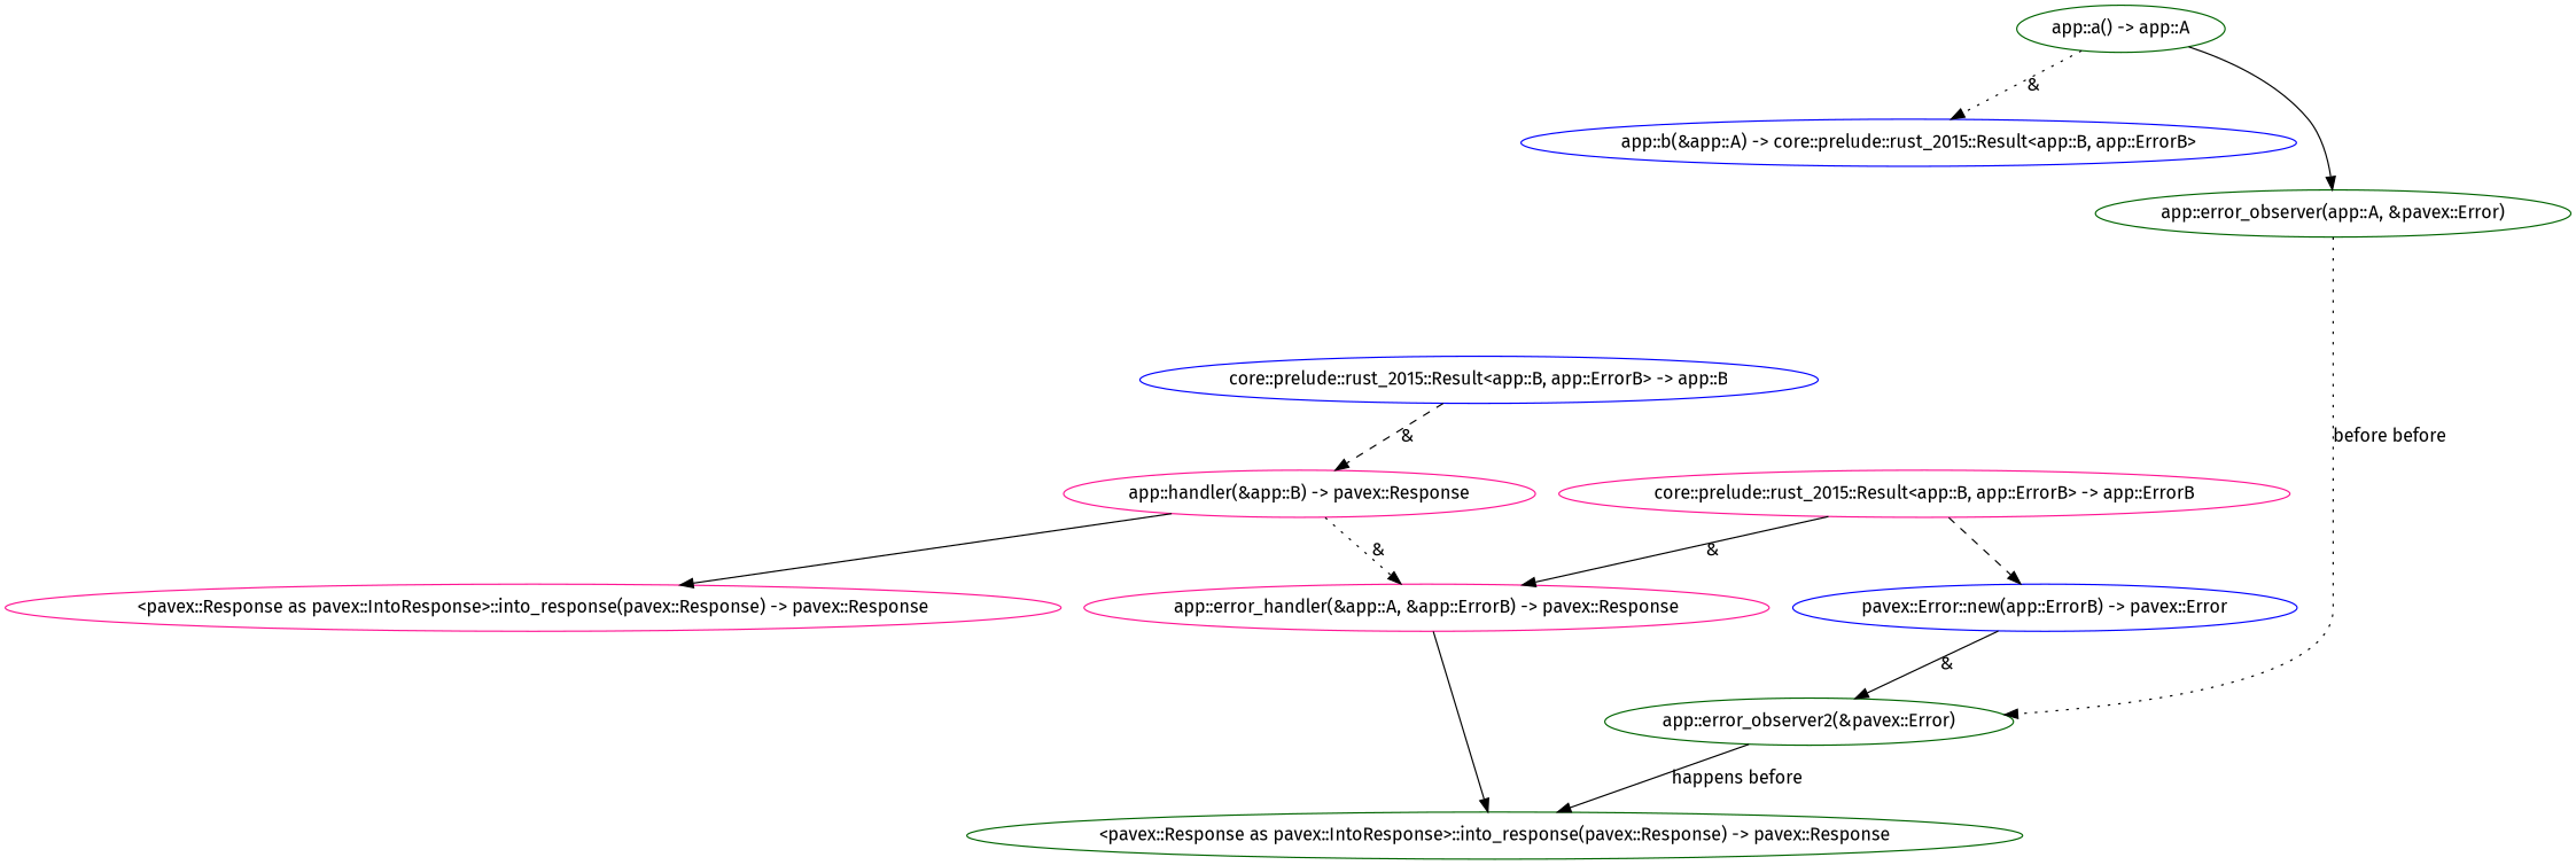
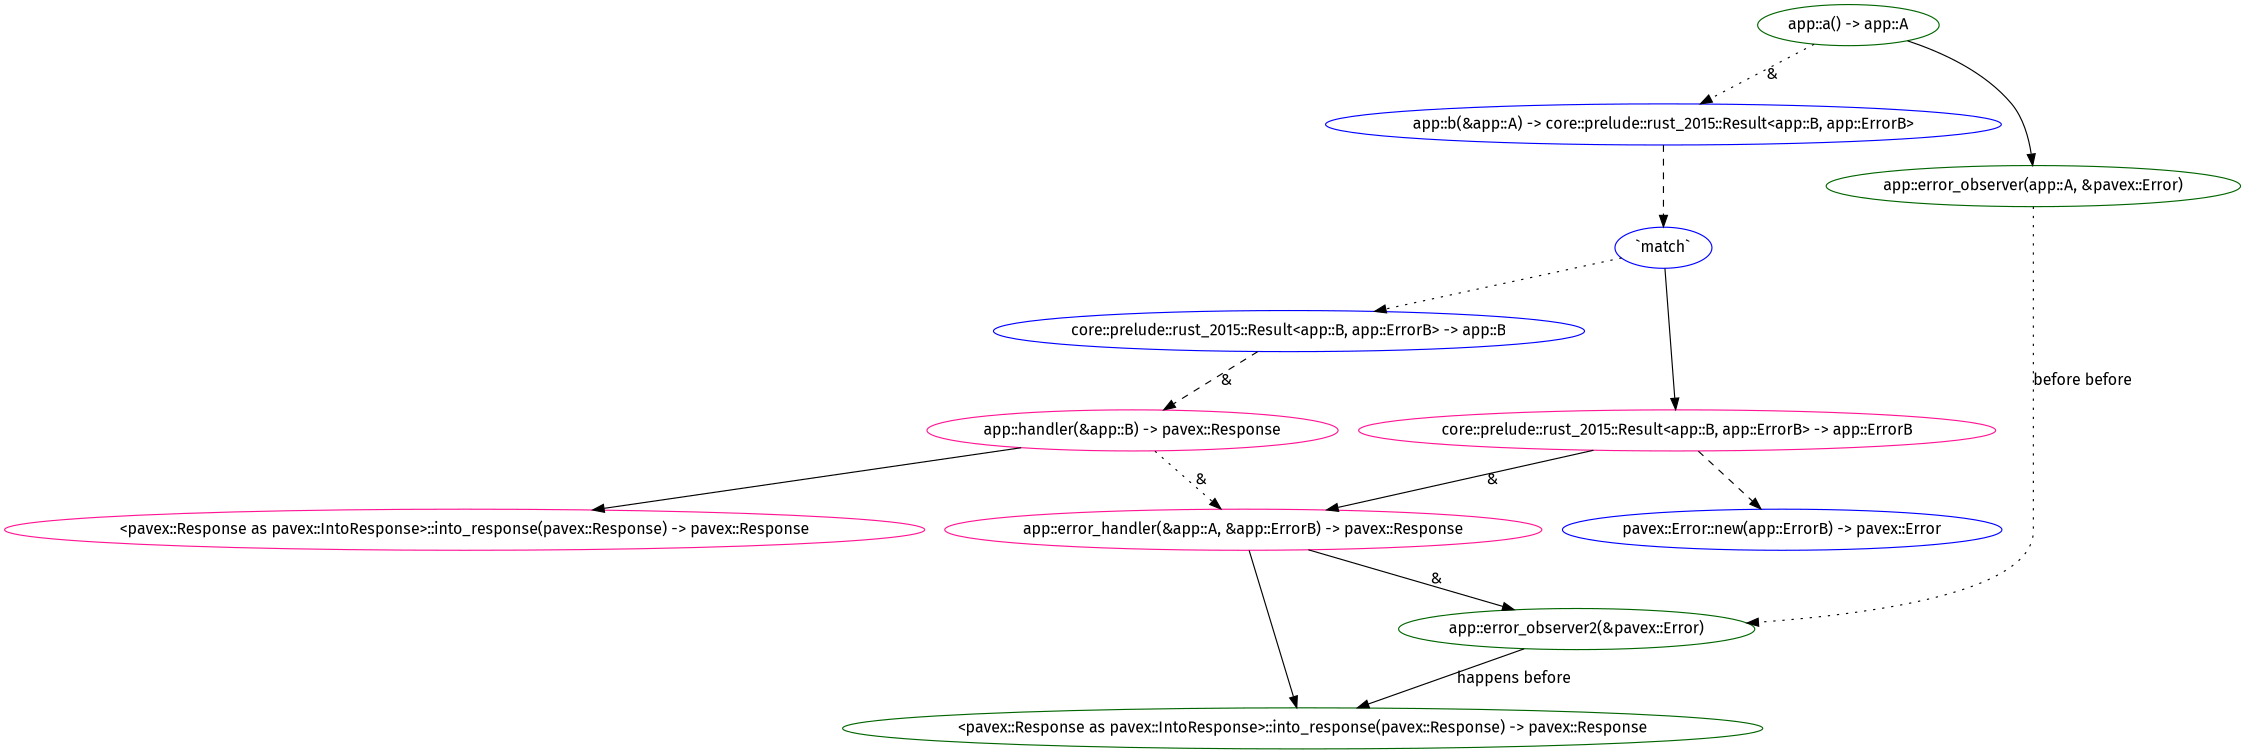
  digraph {
    fontname="Fira Sans"
    node [color=deeppink fontname="Fira Sans"]
    edge [fontname="Fira Sans" style=solid]
    n1 [label="app::handler(&app::B) -> pavex::Response"]
    n2 [label="<pavex::Response as pavex::IntoResponse>::into_response(pavex::Response) -> pavex::Response"]
    n3 [label="app::error_handler(&app::A, &app::ErrorB) -> pavex::Response"]
    n4 [color=blue label="core::prelude::rust_2015::Result<app::B, app::ErrorB> -> app::B"]
    n5 [color=blue label="app::b(&app::A) -> core::prelude::rust_2015::Result<app::B, app::ErrorB>"]
+   n6 [color=blue label="`match`"]
    n7 [label="core::prelude::rust_2015::Result<app::B, app::ErrorB> -> app::ErrorB"]
    n8 [color=darkgreen label="app::a() -> app::A"]
    n9 [color=darkgreen label="app::error_observer(app::A, &pavex::Error)"]
    n10 [color=darkgreen label="<pavex::Response as pavex::IntoResponse>::into_response(pavex::Response) -> pavex::Response"]
    n11 [color=darkgreen label="app::error_observer2(&pavex::Error)"]
    n12 [color=blue label="pavex::Error::new(app::ErrorB) -> pavex::Error"]
    n1 -> n2
    n1 -> n3 [label="&" style=dotted]
    n3 -> n10
    n4 -> n1 [label="&" style=dashed]
+   n5 -> n6 [style=dashed]
+   n6 -> n4 [style=dotted]
+   n6 -> n7
    n7 -> n3 [label="&"]
    n7 -> n12 [style=dashed]
    n8 -> n5 [label="&" style=dotted]
    n8 -> n9
    n9 -> n11 [label="before before" style=dotted]
    n11 -> n10 [label="happens before"]
-   n12 -> n11 [label="&"]
+   n3 -> n11 [label="&"]
  }
